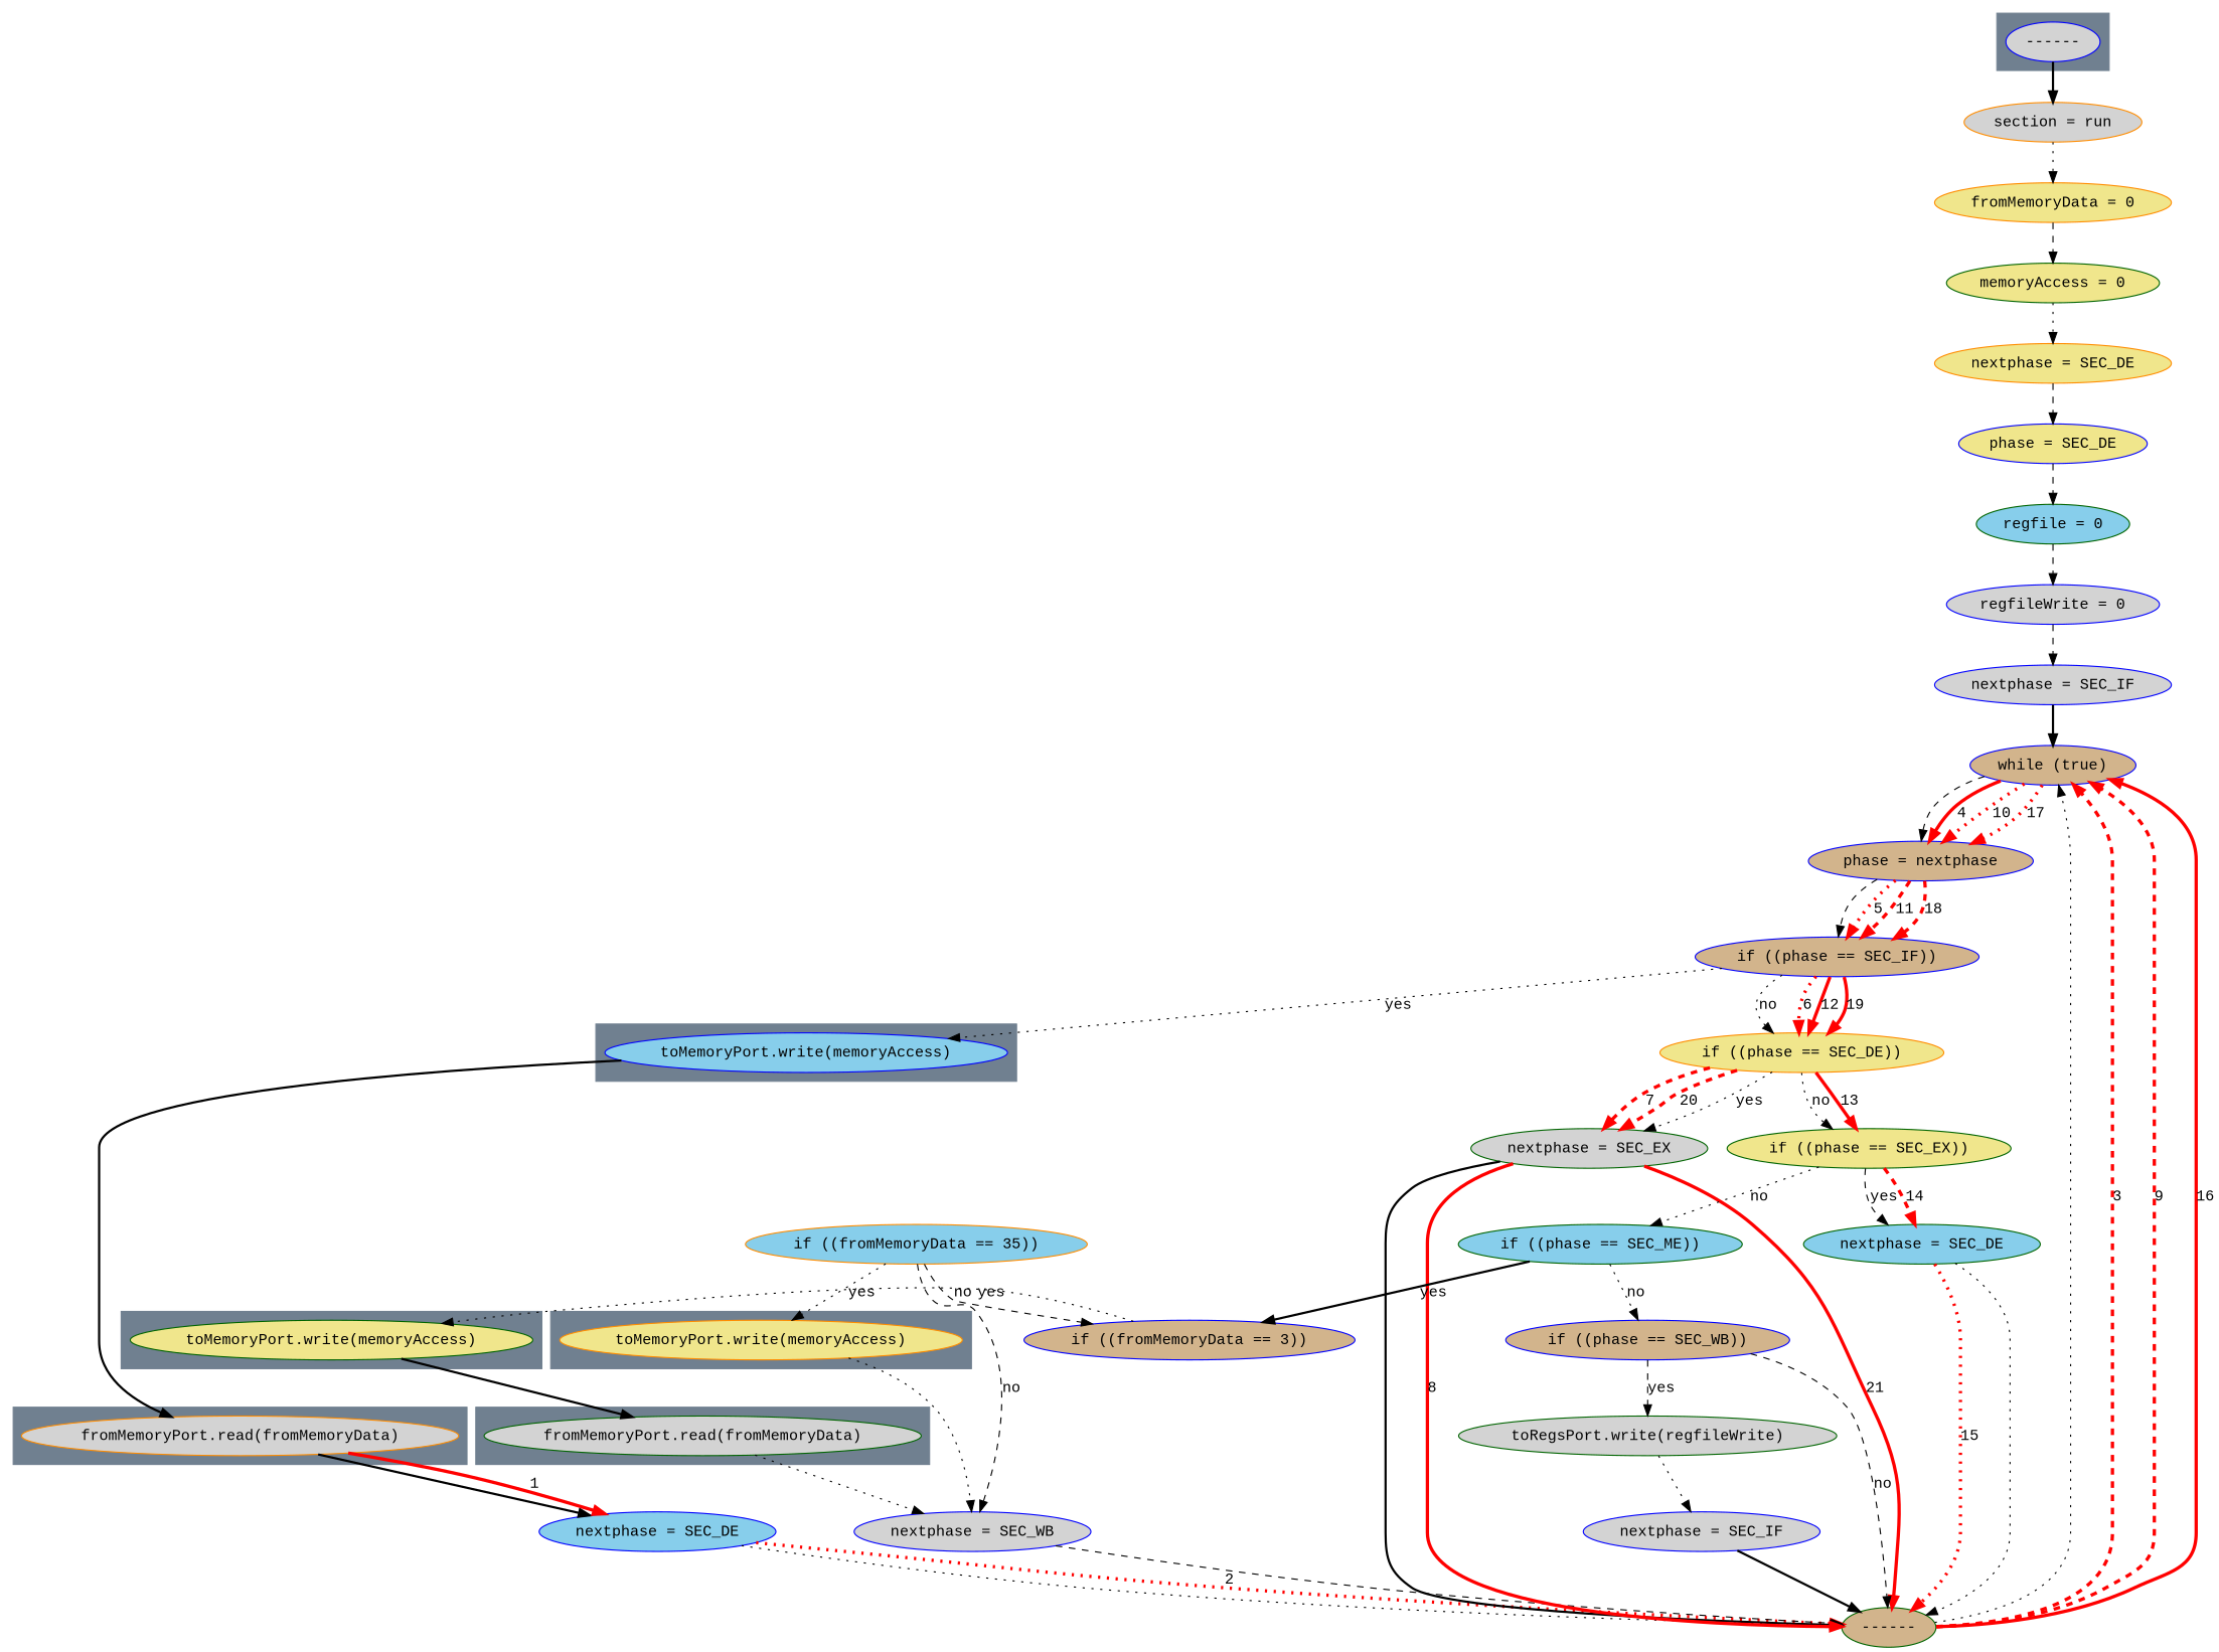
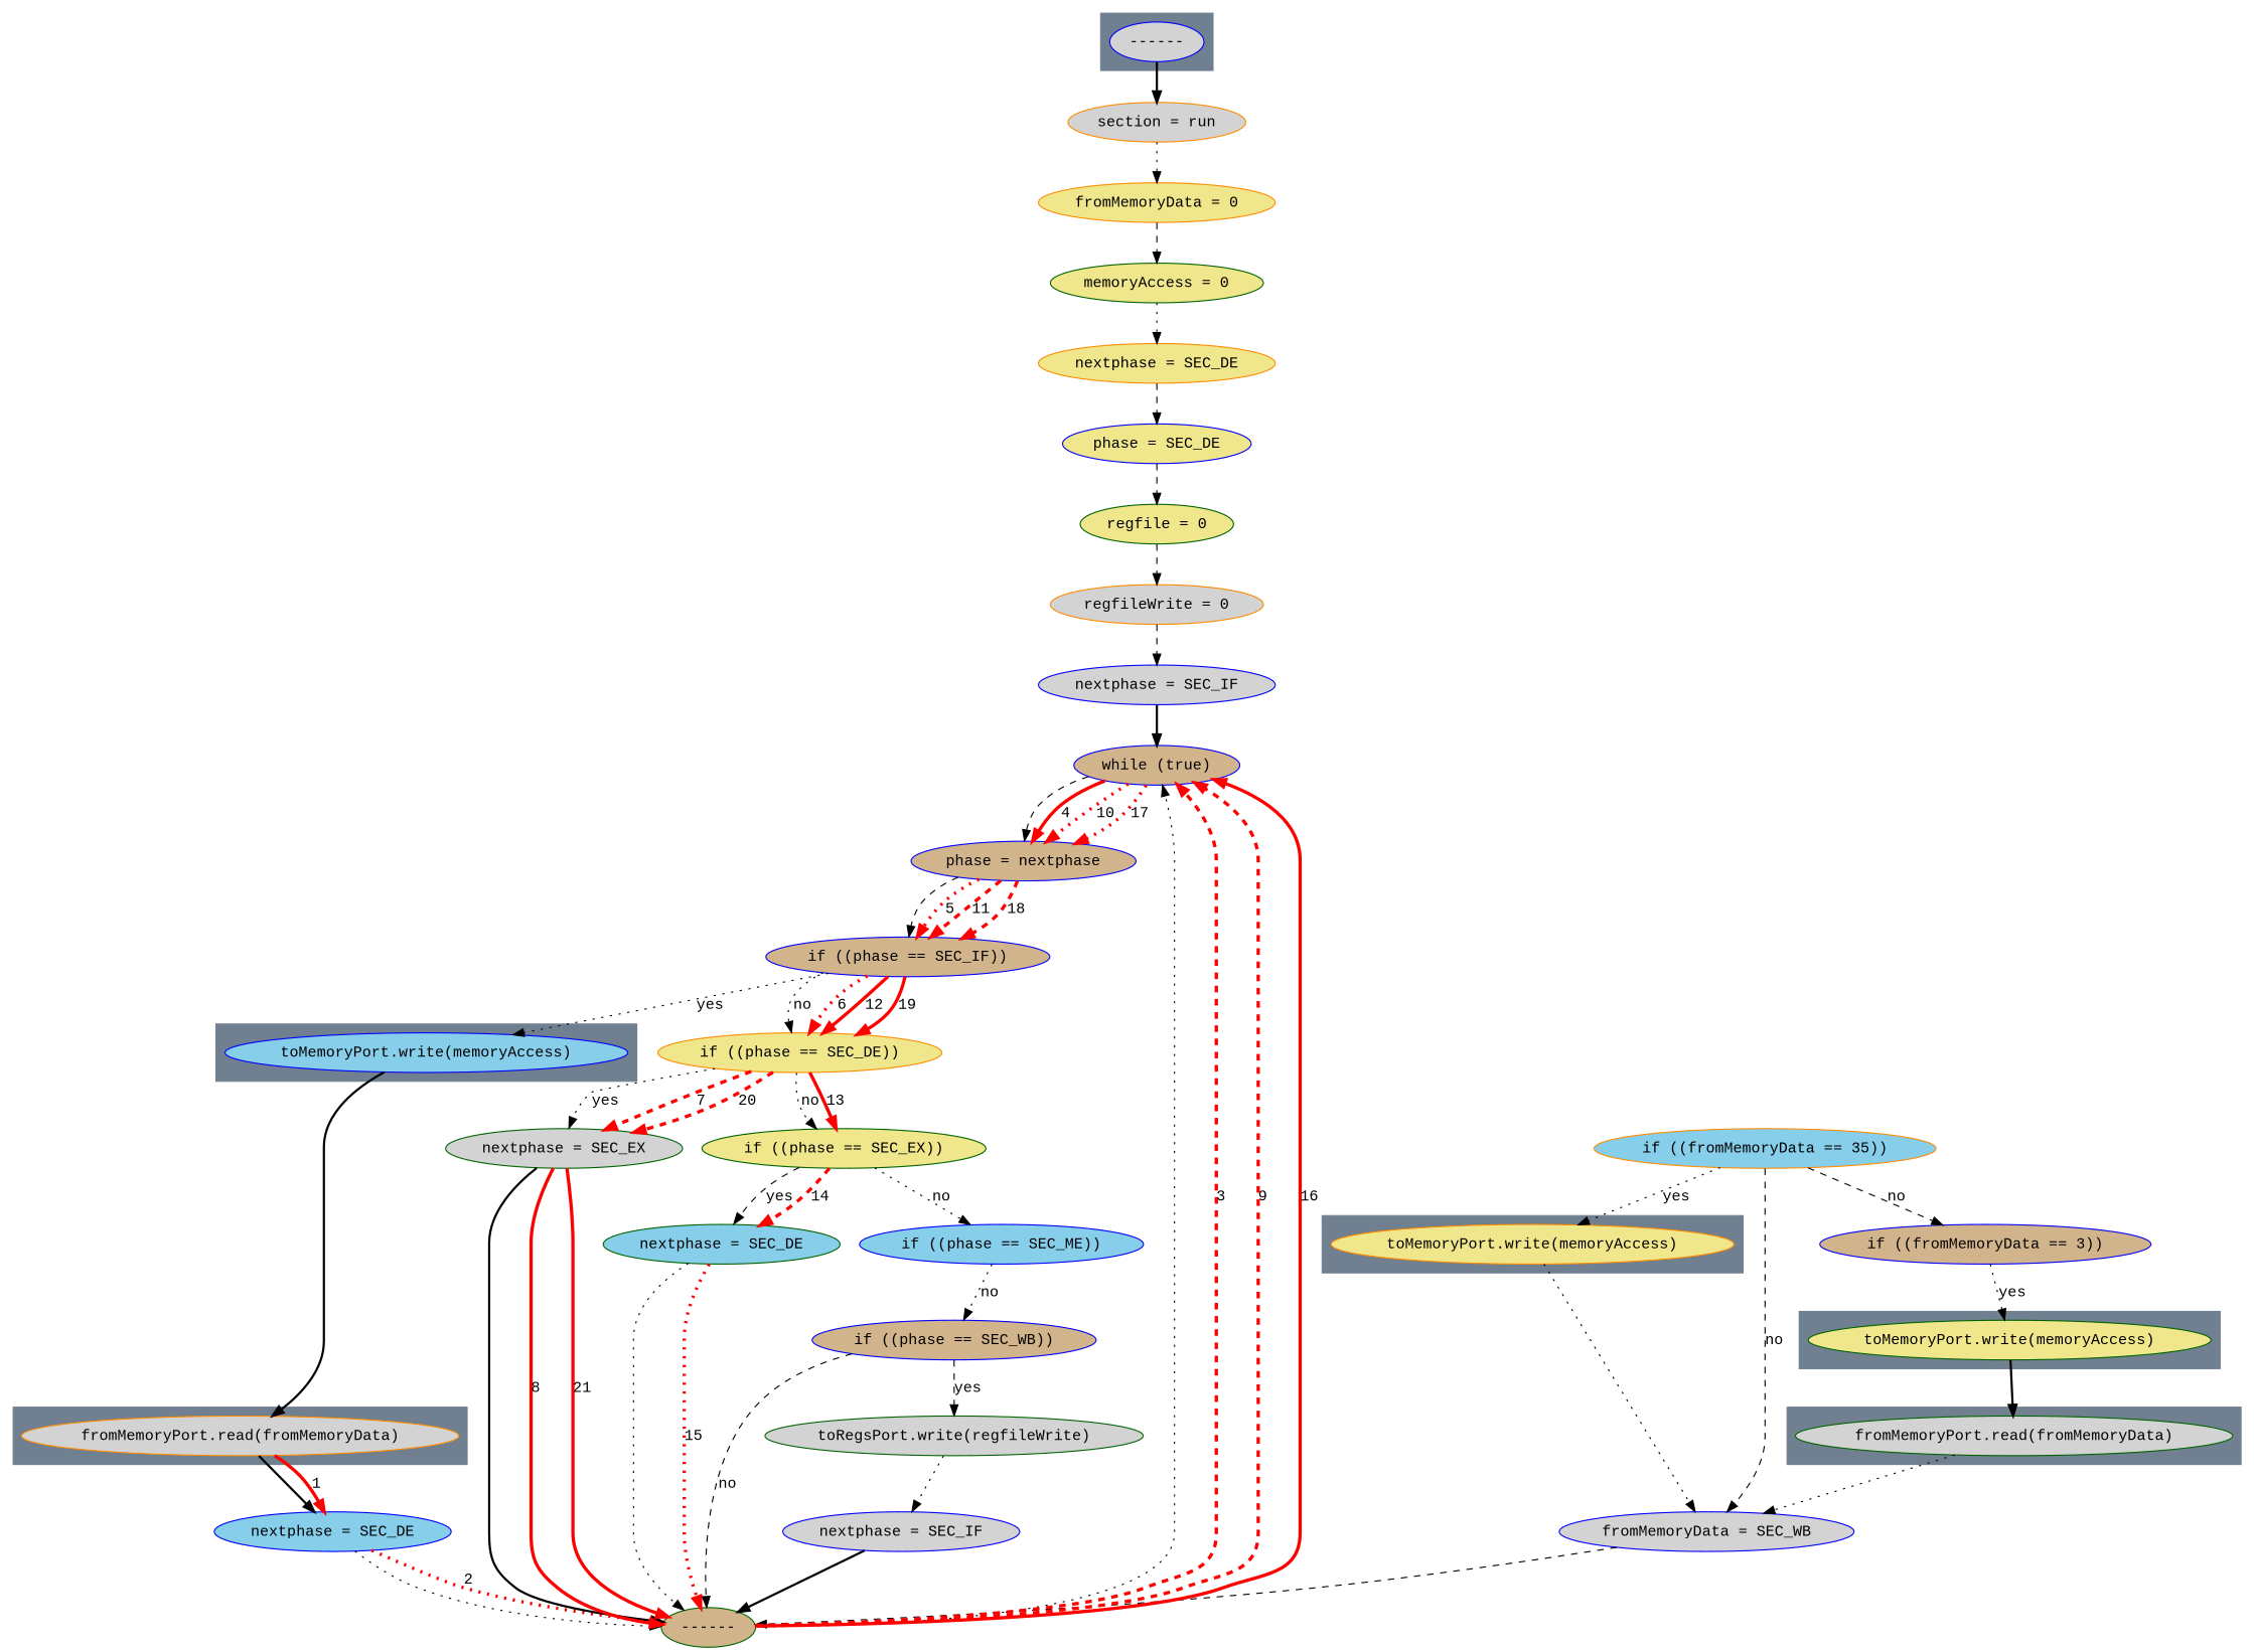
  digraph {
    fontname="Liberation Mono"
    rankdir=TD
    node [color=blue fillcolor=lightgrey fontname="Liberation Mono" style=filled]
    edge [fontname="Liberation Mono" style=dotted]
    n1 [label="------"]
    n2 [fillcolor=skyblue label="toMemoryPort.write(memoryAccess)"]
    n3 [color=darkorange label="fromMemoryPort.read(fromMemoryData)"]
    n4 [color=darkgreen fillcolor=khaki label="toMemoryPort.write(memoryAccess)"]
    n5 [color=darkgreen label="fromMemoryPort.read(fromMemoryData)"]
    n6 [color=darkorange fillcolor=khaki label="toMemoryPort.write(memoryAccess)"]
    n7 [color=darkorange label="section = run"]
    n8 [fillcolor=skyblue label="nextphase = SEC_DE"]
-   n9 [label="nextphase = SEC_WB"]
+   n9 [label="fromMemoryData = SEC_WB"]
    n10 [color=darkorange fillcolor=khaki label="fromMemoryData = 0"]
    n11 [color=darkgreen fillcolor=khaki label="memoryAccess = 0"]
    n12 [color=darkorange fillcolor=khaki label="nextphase = SEC_DE"]
    n13 [fillcolor=khaki label="phase = SEC_DE"]
-   n14 [color=darkgreen fillcolor=skyblue label="regfile = 0"]
-   n15 [label="regfileWrite = 0"]
+   n14 [color=darkgreen fillcolor=khaki label="regfile = 0"]
+   n15 [color=darkorange label="regfileWrite = 0"]
    n16 [label="nextphase = SEC_IF"]
    n17 [fillcolor=tan label="while (true)"]
    n18 [fillcolor=tan label="phase = nextphase"]
    n19 [fillcolor=tan label="if ((phase == SEC_IF))"]
    n20 [color=darkorange fillcolor=khaki label="if ((phase == SEC_DE))"]
    n21 [color=darkgreen label="nextphase = SEC_EX"]
    n22 [color=darkgreen fillcolor=khaki label="if ((phase == SEC_EX))"]
    n23 [color=darkgreen fillcolor=tan label="------"]
    n24 [color=darkgreen fillcolor=skyblue label="nextphase = SEC_DE"]
-   n25 [color=darkgreen fillcolor=skyblue label="if ((phase == SEC_ME))"]
+   n25 [fillcolor=skyblue label="if ((phase == SEC_ME))"]
    n26 [fillcolor=tan label="if ((fromMemoryData == 3))"]
    n27 [fillcolor=tan label="if ((phase == SEC_WB))"]
    n28 [color=darkgreen label="toRegsPort.write(regfileWrite)"]
    n29 [color=darkorange fillcolor=skyblue label="if ((fromMemoryData == 35))"]
    n30 [label="nextphase = SEC_IF"]
    subgraph cluster_1 {
      color=slategray
      style=filled
      n1
    }
    subgraph cluster_2 {
      color=slategray
      style=filled
      n2
    }
    subgraph cluster_3 {
      color=slategray
      style=filled
      n3
    }
    subgraph cluster_4 {
      color=slategray
      style=filled
      n4
    }
    subgraph cluster_5 {
      color=slategray
      style=filled
      n5
    }
    subgraph cluster_6 {
      color=slategray
      style=filled
      n6
    }
    n1 -> n7 [style=bold]
    n2 -> n3 [style=bold]
    n3 -> n8 [style=bold]
    n3 -> n8 [color=red label=1 penwidth=3.0 style=bold]
    n4 -> n5 [style=bold]
    n5 -> n9
    n6 -> n9
    n7 -> n10
    n8 -> n23
    n8 -> n23 [color=red label=2 penwidth=3.0]
    n9 -> n23 [style=dashed]
    n10 -> n11 [style=dashed]
    n11 -> n12
    n12 -> n13 [style=dashed]
    n13 -> n14 [style=dashed]
    n14 -> n15 [style=dashed]
    n15 -> n16 [style=dashed]
    n16 -> n17 [style=bold]
    n17 -> n18 [style=dashed]
    n17 -> n18 [color=red label=4 penwidth=3.0 style=bold]
    n17 -> n18 [color=red label=10 penwidth=3.0]
    n17 -> n18 [color=red label=17 penwidth=3.0]
    n18 -> n19 [style=dashed]
    n18 -> n19 [color=red label=5 penwidth=3.0]
    n18 -> n19 [color=red label=11 penwidth=3.0 style=dashed]
    n18 -> n19 [color=red label=18 penwidth=3.0 style=dashed]
    n19 -> n2 [label=yes]
    n19 -> n20 [label=no]
    n19 -> n20 [color=red label=6 penwidth=3.0]
    n19 -> n20 [color=red label=12 penwidth=3.0 style=bold]
    n19 -> n20 [color=red label=19 penwidth=3.0 style=bold]
    n20 -> n21 [label=yes]
    n20 -> n21 [color=red label=7 penwidth=3.0 style=dashed]
    n20 -> n21 [color=red label=20 penwidth=3.0 style=dashed]
    n20 -> n22 [label=no]
    n20 -> n22 [color=red label=13 penwidth=3.0 style=bold]
    n21 -> n23 [style=bold]
    n21 -> n23 [color=red label=8 penwidth=3.0 style=bold]
    n21 -> n23 [color=red label=21 penwidth=3.0 style=bold]
    n22 -> n24 [label=yes style=dashed]
    n22 -> n24 [color=red label=14 penwidth=3.0 style=dashed]
    n22 -> n25 [label=no]
    n23 -> n17
    n23 -> n17 [color=red label=3 penwidth=3.0 style=dashed]
    n23 -> n17 [color=red label=9 penwidth=3.0 style=dashed]
    n23 -> n17 [color=red label=16 penwidth=3.0 style=bold]
    n24 -> n23
    n24 -> n23 [color=red label=15 penwidth=3.0]
-   n25 -> n26 [label=yes style=bold]
    n25 -> n27 [label=no]
    n26 -> n4 [label=yes]
    n27 -> n23 [label=no style=dashed]
    n27 -> n28 [label=yes style=dashed]
    n28 -> n30
    n29 -> n6 [label=yes]
    n29 -> n9 [label=no style=dashed]
    n29 -> n26 [label=no style=dashed]
    n30 -> n23 [style=bold]
  }
